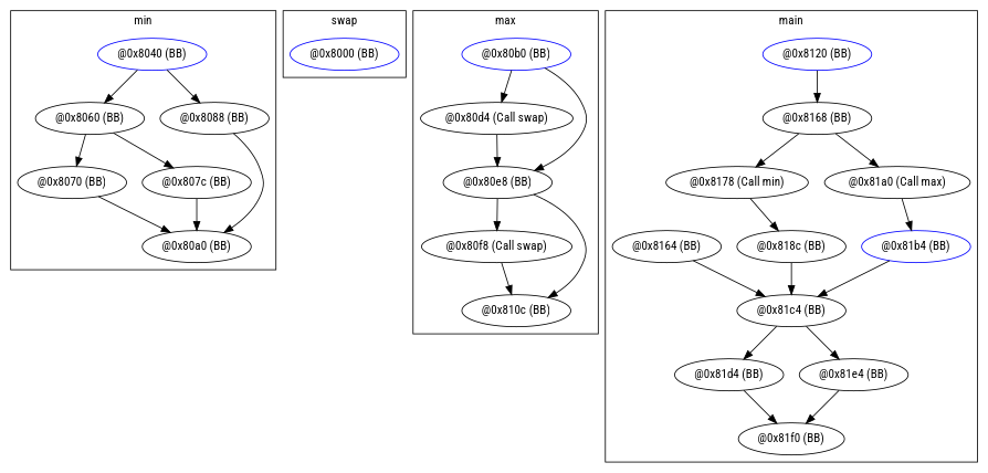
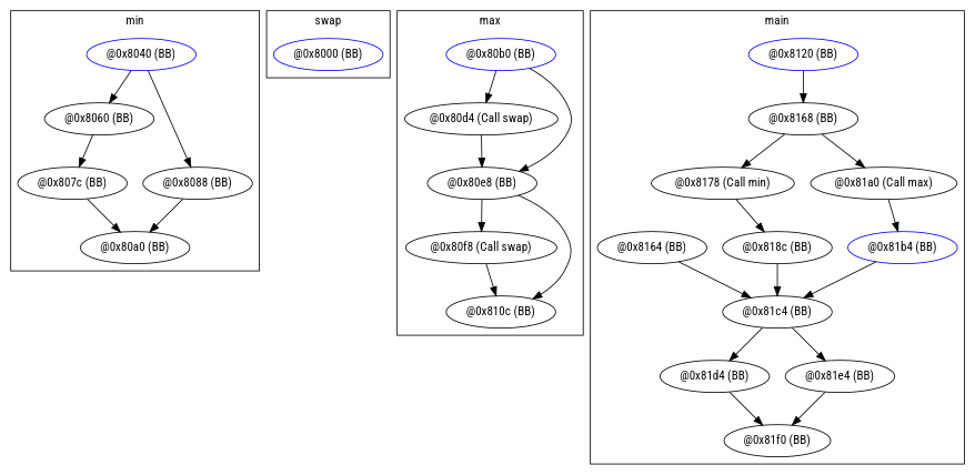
  digraph {
    fontname="Roboto Condensed"
    node [fontname="Roboto Condensed"]
    edge [fontname="Roboto Condensed"]
    n1 [color=blue label="@0x8040 (BB)"]
    n2 [label="@0x8060 (BB)"]
-   n3 [label="@0x8070 (BB)"]
    n4 [label="@0x807c (BB)"]
    n5 [label="@0x8088 (BB)"]
    n6 [label="@0x80a0 (BB)"]
    n7 [color=blue label="@0x8000 (BB)"]
    n8 [color=blue label="@0x80b0 (BB)"]
    n9 [label="@0x80d4 (Call swap)"]
    n10 [label="@0x80e8 (BB)"]
    n11 [label="@0x80f8 (Call swap)"]
    n12 [label="@0x810c (BB)"]
    n13 [color=blue label="@0x8120 (BB)"]
    n14 [label="@0x8164 (BB)"]
    n15 [label="@0x8168 (BB)"]
    n16 [label="@0x8178 (Call min)"]
    n17 [label="@0x818c (BB)"]
    n18 [label="@0x81a0 (Call max)"]
    n19 [color=blue label="@0x81b4 (BB)"]
    n20 [label="@0x81c4 (BB)"]
    n21 [label="@0x81d4 (BB)"]
    n22 [label="@0x81e4 (BB)"]
    n23 [label="@0x81f0 (BB)"]
    subgraph cluster_1 {
      label=min
      n1
      n2
-     n3
      n4
      n5
      n6
    }
    subgraph cluster_2 {
      label=swap
      n7
    }
    subgraph cluster_3 {
      label=max
      n8
      n9
      n10
      n11
      n12
    }
    subgraph cluster_4 {
      label=main
      n13
      n14
      n15
      n16
      n17
      n18
      n19
      n20
      n21
      n22
      n23
    }
    n1 -> n2
    n1 -> n5
-   n2 -> n3
    n2 -> n4
-   n3 -> n6
    n4 -> n6
    n5 -> n6
    n8 -> n9
    n8 -> n10
    n9 -> n10
    n10 -> n11
    n10 -> n12
    n11 -> n12
    n13 -> n15
    n14 -> n20
    n15 -> n16
    n15 -> n18
    n16 -> n17
    n17 -> n20
    n18 -> n19
    n19 -> n20
    n20 -> n21
    n20 -> n22
    n21 -> n23
    n22 -> n23
  }
